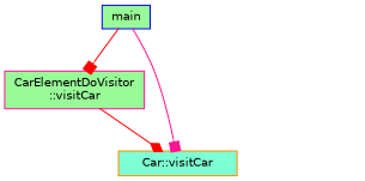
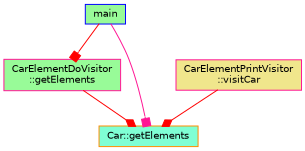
  digraph {
    rankdir=TB
    node [color=deeppink fillcolor=palegreen fontname=Helvetica fontsize=10 shape=record style=filled]
    edge [arrowhead=box color=red fontname=Helvetica fontsize=10 labelfontname=Helvetica labelfontsize=10 style=solid]
    n1 [color=blue fontcolor=black height=0.2 label=main width=0.4]
-   n2 [height=0.2 label="CarElementDoVisitor\l::visitCar" width=0.4]
-   n3 [color=darkorange fillcolor=aquamarine height=0.2 label="Car::visitCar" width=0.4]
+   n2 [height=0.2 label="CarElementDoVisitor\l::getElements" width=0.4]
+   n3 [color=darkorange fillcolor=aquamarine height=0.2 label="Car::getElements" width=0.4]
+   n4 [fillcolor=khaki height=0.2 label="CarElementPrintVisitor\l::visitCar" width=0.4]
    n1 -> n2
    n1 -> n3 [color=deeppink]
    n2 -> n3 [arrowhead=diamond]
+   n4 -> n3 [arrowhead=diamond]
  }
